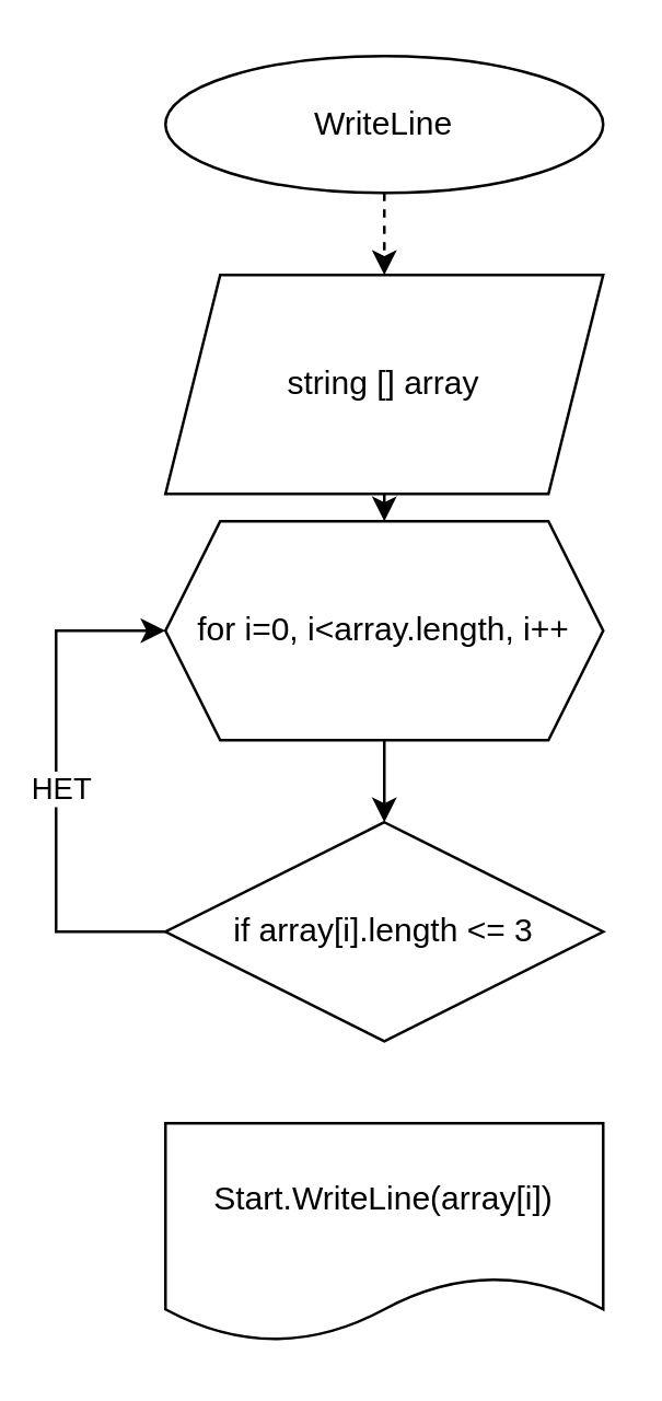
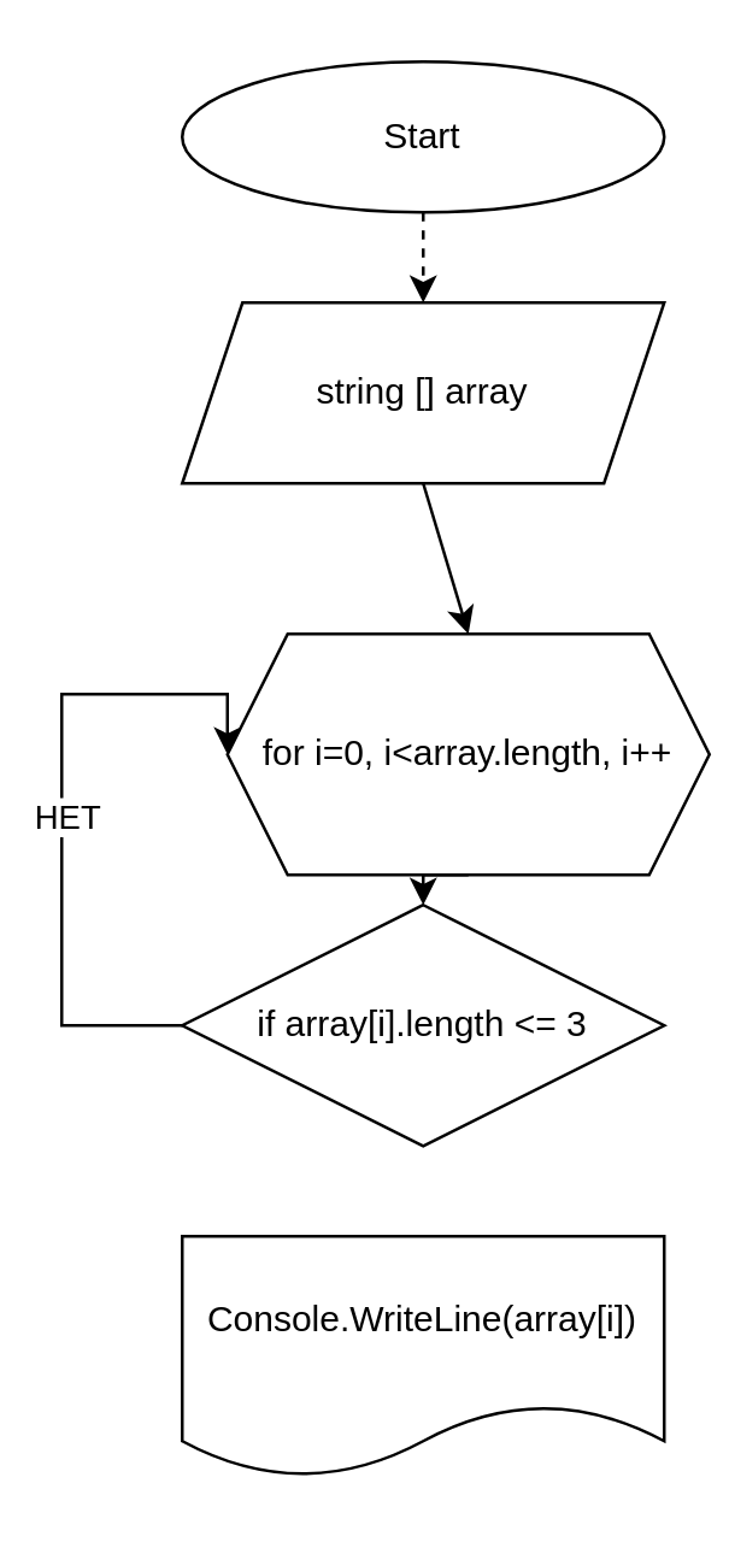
  <mxCell id="0" />
  <mxCell id="1" parent="0" />
  <mxCell id="2" style="edgeStyle=orthogonalEdgeStyle;rounded=0;orthogonalLoop=1;jettySize=auto;html=1;exitX=0.5;exitY=1;exitDx=0;exitDy=0;entryX=0.5;entryY=0;entryDx=0;entryDy=0;dashed=1;" edge="1" parent="1" source="3" target="4"><mxGeometry relative="1" as="geometry" /></mxCell>
- <mxCell id="3" value="WriteLine" style="ellipse;whiteSpace=wrap;html=1;" parent="1" vertex="1"><mxGeometry x="60" y="20" width="160" height="50" as="geometry" /></mxCell>
- <mxCell id="4" value="string [] array" style="shape=parallelogram;perimeter=parallelogramPerimeter;whiteSpace=wrap;html=1;fixedSize=1;" parent="1" vertex="1"><mxGeometry x="60" y="100" width="160" height="80" as="geometry" /></mxCell>
+ <mxCell id="3" value="Start" style="ellipse;whiteSpace=wrap;html=1;" parent="1" vertex="1"><mxGeometry x="60" y="20" width="160" height="50" as="geometry" /></mxCell>
+ <mxCell id="4" value="string [] array" style="shape=parallelogram;perimeter=parallelogramPerimeter;whiteSpace=wrap;html=1;fixedSize=1;" parent="1" vertex="1"><mxGeometry x="60" y="100" width="160" height="60" as="geometry" /></mxCell>
  <mxCell id="5" style="edgeStyle=orthogonalEdgeStyle;rounded=0;orthogonalLoop=1;jettySize=auto;html=1;exitX=0;exitY=0.5;exitDx=0;exitDy=0;entryX=0;entryY=0.5;entryDx=0;entryDy=0;" edge="1" parent="1" source="7" target="9"><mxGeometry relative="1" as="geometry"><Array as="points"><mxPoint x="20" y="340" /><mxPoint x="20" y="230" /></Array></mxGeometry></mxCell>
  <mxCell id="6" value="НЕТ" style="edgeLabel;html=1;align=center;verticalAlign=middle;resizable=0;points=[];" vertex="1" connectable="0" parent="5"><mxGeometry x="-0.019" y="-1" relative="1" as="geometry"><mxPoint as="offset" /></mxGeometry></mxCell>
  <mxCell id="7" value="if array[i].length &amp;lt;= 3" style="rhombus;whiteSpace=wrap;html=1;" vertex="1" parent="1"><mxGeometry x="60" y="300" width="160" height="80" as="geometry" /></mxCell>
  <mxCell id="8" style="edgeStyle=orthogonalEdgeStyle;rounded=0;orthogonalLoop=1;jettySize=auto;html=1;exitX=0.5;exitY=1;exitDx=0;exitDy=0;entryX=0.5;entryY=0;entryDx=0;entryDy=0;" edge="1" parent="1" source="9" target="7"><mxGeometry relative="1" as="geometry" /></mxCell>
- <mxCell id="9" value="for i=0, i&amp;lt;array.length, i++" style="shape=hexagon;perimeter=hexagonPerimeter2;whiteSpace=wrap;html=1;fixedSize=1;" vertex="1" parent="1"><mxGeometry x="60" y="190" width="160" height="80" as="geometry" /></mxCell>
- <mxCell id="10" value="Start.WriteLine(array[i])" style="shape=document;whiteSpace=wrap;html=1;boundedLbl=1;" vertex="1" parent="1"><mxGeometry x="60" y="410" width="160" height="80" as="geometry" /></mxCell>
+ <mxCell id="9" value="for i=0, i&amp;lt;array.length, i++" style="shape=hexagon;perimeter=hexagonPerimeter2;whiteSpace=wrap;html=1;fixedSize=1;" vertex="1" parent="1"><mxGeometry x="75" y="210" width="160" height="80" as="geometry" /></mxCell>
+ <mxCell id="10" value="Console.WriteLine(array[i])" style="shape=document;whiteSpace=wrap;html=1;boundedLbl=1;" vertex="1" parent="1"><mxGeometry x="60" y="410" width="160" height="80" as="geometry" /></mxCell>
  <mxCell id="11" value="" style="endArrow=classic;html=1;rounded=0;exitX=0.5;exitY=1;exitDx=0;exitDy=0;entryX=0.5;entryY=0;entryDx=0;entryDy=0;" edge="1" parent="1" source="4" target="9"><mxGeometry width="50" height="50" relative="1" as="geometry"><mxPoint x="130" y="350" as="sourcePoint" /><mxPoint x="180" y="300" as="targetPoint" /></mxGeometry></mxCell>
